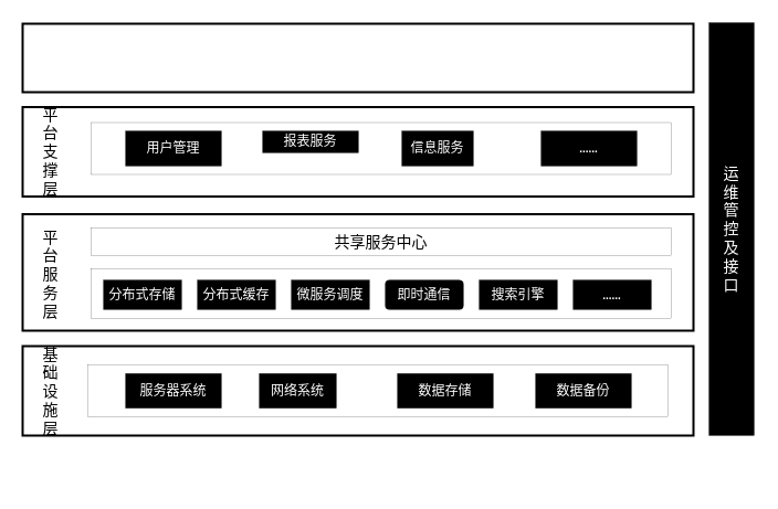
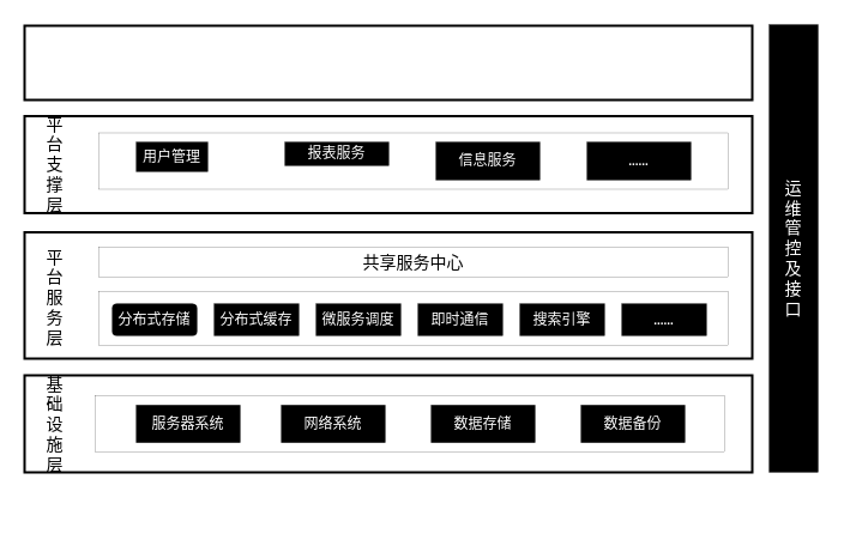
  <mxCell id="0" />
  <mxCell id="1" parent="0" />
  <mxCell id="2" value="" style="rounded=0;whiteSpace=wrap;html=1;strokeWidth=2;" vertex="1" parent="1"><mxGeometry x="20" y="21" width="607" height="62" as="geometry" /></mxCell>
  <mxCell id="3" value="" style="rounded=0;whiteSpace=wrap;html=1;strokeWidth=2;" vertex="1" parent="1"><mxGeometry x="20" y="96.5" width="607" height="81" as="geometry" /></mxCell>
  <mxCell id="4" value="平&lt;br&gt;台&lt;br&gt;支&lt;br&gt;撑&lt;br&gt;层" style="text;html=1;resizable=0;autosize=1;align=center;verticalAlign=middle;points=[];fillColor=none;strokeColor=none;rounded=0;fontSize=14;" vertex="1" parent="1"><mxGeometry x="33" y="92" width="24" height="89" as="geometry" /></mxCell>
  <mxCell id="5" value="" style="rounded=0;whiteSpace=wrap;html=1;strokeWidth=0.2;shadow=0;sketch=0;" vertex="1" parent="1"><mxGeometry x="82" y="110.5" width="525" height="47" as="geometry" /></mxCell>
- <mxCell id="6" value="&lt;font style=&quot;font-size: 12px;&quot; color=&quot;#ffffff&quot;&gt;用户管理&lt;/font&gt;" style="rounded=0;whiteSpace=wrap;html=1;fontSize=12;strokeWidth=0;fillColor=#000000;" vertex="1" parent="1"><mxGeometry x="113" y="118" width="87" height="32" as="geometry" /></mxCell>
+ <mxCell id="6" value="&lt;font style=&quot;font-size: 12px;&quot; color=&quot;#ffffff&quot;&gt;用户管理&lt;/font&gt;" style="rounded=0;whiteSpace=wrap;html=1;fontSize=12;strokeWidth=0;fillColor=#000000;" vertex="1" parent="1"><mxGeometry x="113" y="118" width="60" height="25" as="geometry" /></mxCell>
  <mxCell id="7" value="&lt;font style=&quot;font-size: 12px;&quot; color=&quot;#ffffff&quot;&gt;报表服务&lt;/font&gt;" style="rounded=0;whiteSpace=wrap;html=1;fontSize=12;strokeWidth=0;fillColor=#000000;" vertex="1" parent="1"><mxGeometry x="237" y="118" width="87" height="20" as="geometry" /></mxCell>
- <mxCell id="8" value="&lt;font style=&quot;font-size: 12px;&quot; color=&quot;#ffffff&quot;&gt;信息服务&lt;/font&gt;" style="rounded=0;whiteSpace=wrap;html=1;fontSize=12;strokeWidth=0;fillColor=#000000;" vertex="1" parent="1"><mxGeometry x="363" y="118" width="65" height="32" as="geometry" /></mxCell>
+ <mxCell id="8" value="&lt;font style=&quot;font-size: 12px;&quot; color=&quot;#ffffff&quot;&gt;信息服务&lt;/font&gt;" style="rounded=0;whiteSpace=wrap;html=1;fontSize=12;strokeWidth=0;fillColor=#000000;" vertex="1" parent="1"><mxGeometry x="363" y="118" width="87" height="32" as="geometry" /></mxCell>
  <mxCell id="9" value="&lt;font size=&quot;1&quot; style=&quot;&quot; color=&quot;#ffffff&quot;&gt;&lt;b style=&quot;&quot;&gt;......&lt;/b&gt;&lt;/font&gt;" style="rounded=0;whiteSpace=wrap;html=1;fontSize=12;strokeWidth=0;fillColor=#000000;" vertex="1" parent="1"><mxGeometry x="489" y="118" width="87" height="32" as="geometry" /></mxCell>
  <mxCell id="10" value="" style="rounded=0;whiteSpace=wrap;html=1;strokeWidth=2;" vertex="1" parent="1"><mxGeometry x="20" y="193.5" width="607" height="105.5" as="geometry" /></mxCell>
  <mxCell id="11" value="平&lt;br&gt;台&lt;br&gt;服&lt;br&gt;务&lt;br&gt;层" style="text;html=1;resizable=0;autosize=1;align=center;verticalAlign=middle;points=[];fillColor=none;strokeColor=none;rounded=0;fontSize=14;" vertex="1" parent="1"><mxGeometry x="33" y="203.75" width="24" height="89" as="geometry" /></mxCell>
  <mxCell id="12" value="&lt;font style=&quot;font-size: 14px;&quot;&gt;共享服务中心&lt;/font&gt;" style="rounded=0;whiteSpace=wrap;html=1;strokeWidth=0.2;shadow=0;sketch=0;" vertex="1" parent="1"><mxGeometry x="82" y="206" width="525" height="25" as="geometry" /></mxCell>
  <mxCell id="13" value="" style="rounded=0;whiteSpace=wrap;html=1;strokeWidth=0.2;shadow=0;sketch=0;" vertex="1" parent="1"><mxGeometry x="82" y="243" width="525" height="45" as="geometry" /></mxCell>
- <mxCell id="14" value="&lt;font color=&quot;#ffffff&quot;&gt;分布式存储&lt;/font&gt;" style="rounded=0;whiteSpace=wrap;html=1;fontSize=12;strokeWidth=0;fillColor=#000000;" vertex="1" parent="1"><mxGeometry x="93" y="253" width="71" height="27" as="geometry" /></mxCell>
+ <mxCell id="14" value="&lt;font color=&quot;#ffffff&quot;&gt;分布式存储&lt;/font&gt;" style="whiteSpace=wrap;html=1;fontSize=12;strokeWidth=0;fillColor=#000000;rounded=1;" vertex="1" parent="1"><mxGeometry x="93" y="253" width="71" height="27" as="geometry" /></mxCell>
  <mxCell id="15" style="edgeStyle=orthogonalEdgeStyle;rounded=0;orthogonalLoop=1;jettySize=auto;html=1;exitX=0.5;exitY=1;exitDx=0;exitDy=0;fontSize=14;fontColor=#FFFFFF;" edge="1" parent="1"><mxGeometry relative="1" as="geometry"><mxPoint x="271" y="421" as="sourcePoint" /><mxPoint x="271" y="421" as="targetPoint" /></mxGeometry></mxCell>
  <mxCell id="16" style="edgeStyle=orthogonalEdgeStyle;rounded=0;orthogonalLoop=1;jettySize=auto;html=1;exitX=0.5;exitY=1;exitDx=0;exitDy=0;fontSize=14;fontColor=#FFFFFF;" edge="1" parent="1"><mxGeometry relative="1" as="geometry"><mxPoint x="489" y="439" as="sourcePoint" /><mxPoint x="489" y="439" as="targetPoint" /></mxGeometry></mxCell>
  <mxCell id="17" value="&lt;font color=&quot;#ffffff&quot;&gt;分布式缓存&lt;/font&gt;" style="rounded=0;whiteSpace=wrap;html=1;fontSize=12;strokeWidth=0;fillColor=#000000;" vertex="1" parent="1"><mxGeometry x="178" y="253" width="71" height="27" as="geometry" /></mxCell>
  <mxCell id="18" value="&lt;font color=&quot;#ffffff&quot;&gt;微服务调度&lt;/font&gt;" style="rounded=0;whiteSpace=wrap;html=1;fontSize=12;strokeWidth=0;fillColor=#000000;" vertex="1" parent="1"><mxGeometry x="263" y="253" width="71" height="27" as="geometry" /></mxCell>
- <mxCell id="19" value="&lt;font color=&quot;#ffffff&quot;&gt;即时通信&lt;/font&gt;" style="whiteSpace=wrap;html=1;fontSize=12;strokeWidth=0;fillColor=#000000;rounded=1;" vertex="1" parent="1"><mxGeometry x="348" y="253" width="71" height="27" as="geometry" /></mxCell>
+ <mxCell id="19" value="&lt;font color=&quot;#ffffff&quot;&gt;即时通信&lt;/font&gt;" style="rounded=0;whiteSpace=wrap;html=1;fontSize=12;strokeWidth=0;fillColor=#000000;" vertex="1" parent="1"><mxGeometry x="348" y="253" width="71" height="27" as="geometry" /></mxCell>
  <mxCell id="20" value="&lt;font color=&quot;#ffffff&quot;&gt;搜索引擎&lt;/font&gt;" style="rounded=0;whiteSpace=wrap;html=1;fontSize=12;strokeWidth=0;fillColor=#000000;" vertex="1" parent="1"><mxGeometry x="433" y="253" width="71" height="27" as="geometry" /></mxCell>
  <mxCell id="21" value="&lt;b style=&quot;color: rgb(255, 255, 255); font-size: x-small;&quot;&gt;......&lt;/b&gt;" style="rounded=0;whiteSpace=wrap;html=1;fontSize=12;strokeWidth=0;fillColor=#000000;" vertex="1" parent="1"><mxGeometry x="518" y="253" width="71" height="27" as="geometry" /></mxCell>
  <mxCell id="22" value="" style="rounded=0;whiteSpace=wrap;html=1;strokeWidth=2;" vertex="1" parent="1"><mxGeometry x="20" y="313" width="607" height="81" as="geometry" /></mxCell>
  <mxCell id="23" value="" style="rounded=0;whiteSpace=wrap;html=1;strokeWidth=0.2;shadow=0;sketch=0;" vertex="1" parent="1"><mxGeometry x="79" y="330" width="525" height="47" as="geometry" /></mxCell>
  <mxCell id="24" value="基&lt;br&gt;础&lt;br&gt;设&lt;br&gt;施&lt;br&gt;层" style="text;html=1;resizable=0;autosize=1;align=center;verticalAlign=middle;points=[];fillColor=none;strokeColor=none;rounded=0;fontSize=14;" vertex="1" parent="1"><mxGeometry x="33" y="309" width="24" height="89" as="geometry" /></mxCell>
  <mxCell id="25" value="&lt;font style=&quot;font-size: 12px;&quot; color=&quot;#ffffff&quot;&gt;服务器系统&lt;/font&gt;" style="rounded=0;whiteSpace=wrap;html=1;fontSize=12;strokeWidth=0;fillColor=#000000;" vertex="1" parent="1"><mxGeometry x="113" y="337.75" width="87" height="31.5" as="geometry" /></mxCell>
- <mxCell id="26" value="&lt;font style=&quot;font-size: 12px;&quot; color=&quot;#ffffff&quot;&gt;网络系统&lt;/font&gt;" style="rounded=0;whiteSpace=wrap;html=1;fontSize=12;strokeWidth=0;fillColor=#000000;" vertex="1" parent="1"><mxGeometry x="234" y="337.75" width="70" height="31.5" as="geometry" /></mxCell>
+ <mxCell id="26" value="&lt;font style=&quot;font-size: 12px;&quot; color=&quot;#ffffff&quot;&gt;网络系统&lt;/font&gt;" style="rounded=0;whiteSpace=wrap;html=1;fontSize=12;strokeWidth=0;fillColor=#000000;" vertex="1" parent="1"><mxGeometry x="234" y="337.75" width="87" height="31.5" as="geometry" /></mxCell>
  <mxCell id="27" value="&lt;font style=&quot;font-size: 12px;&quot; color=&quot;#ffffff&quot;&gt;数据存储&lt;/font&gt;" style="rounded=0;whiteSpace=wrap;html=1;fontSize=12;strokeWidth=0;fillColor=#000000;" vertex="1" parent="1"><mxGeometry x="359" y="337.75" width="87" height="31.5" as="geometry" /></mxCell>
  <mxCell id="28" value="&lt;font style=&quot;font-size: 12px;&quot; color=&quot;#ffffff&quot;&gt;数据备份&lt;/font&gt;" style="rounded=0;whiteSpace=wrap;html=1;fontSize=12;strokeWidth=0;fillColor=#000000;" vertex="1" parent="1"><mxGeometry x="484" y="337.75" width="87" height="31.5" as="geometry" /></mxCell>
  <mxCell id="29" value="运&lt;br&gt;维&lt;br&gt;管&lt;br&gt;控&lt;br&gt;及&lt;br&gt;接&lt;br&gt;口" style="rounded=0;whiteSpace=wrap;html=1;shadow=0;sketch=0;fontSize=14;fontColor=#FFFFFF;strokeWidth=0.2;fillColor=#000000;" vertex="1" parent="1"><mxGeometry x="641" y="20" width="41" height="374" as="geometry" /></mxCell>
